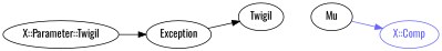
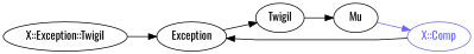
  digraph {
    fontname=Oswald
    rankdir=LR
    splines=polyline
    node [color="#000000" fontcolor="#000000" fontname=Oswald]
    edge [color="#000000" fontname=Oswald]
-   "X::Parameter::Twigil"
+   "X::Parameter::Twigil" [label="X::Exception::Twigil"]
    Exception
    n3 [label=Twigil]
    "X::Comp" [color="#6666FF" fontcolor="#6666FF"]
    Mu
    "X::Parameter::Twigil" -> Exception
    Exception -> n3
+   n3 -> Mu
+   "X::Comp" -> Exception
    Mu -> "X::Comp" [color="#6666FF"]
  }
